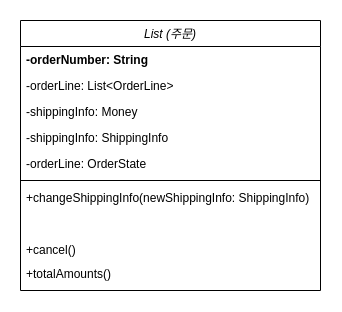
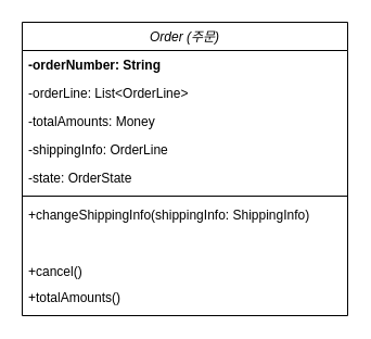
  <mxCell id="0" />
  <mxCell id="1" parent="0" />
- <mxCell id="2" value="List (주문)" style="swimlane;fontStyle=2;align=center;verticalAlign=top;childLayout=stackLayout;horizontal=1;startSize=26;horizontalStack=0;resizeParent=1;resizeLast=0;collapsible=1;marginBottom=0;rounded=0;shadow=0;strokeWidth=1;" vertex="1" parent="1"><mxGeometry x="20" y="20" width="300" height="270" as="geometry"><mxRectangle x="230" y="140" width="160" height="26" as="alternateBounds" /></mxGeometry></mxCell>
+ <mxCell id="2" value="Order (주문)" style="swimlane;fontStyle=2;align=center;verticalAlign=top;childLayout=stackLayout;horizontal=1;startSize=26;horizontalStack=0;resizeParent=1;resizeLast=0;collapsible=1;marginBottom=0;rounded=0;shadow=0;strokeWidth=1;" vertex="1" parent="1"><mxGeometry x="20" y="20" width="300" height="270" as="geometry"><mxRectangle x="230" y="140" width="160" height="26" as="alternateBounds" /></mxGeometry></mxCell>
  <mxCell id="3" value="-orderNumber: String" style="text;align=left;verticalAlign=top;spacingLeft=4;spacingRight=4;overflow=hidden;rotatable=0;points=[[0,0.5],[1,0.5]];portConstraint=eastwest;fontStyle=1" vertex="1" parent="2"><mxGeometry y="26" width="300" height="26" as="geometry" /></mxCell>
  <mxCell id="4" value="-orderLine: List&lt;OrderLine&gt;" style="text;align=left;verticalAlign=top;spacingLeft=4;spacingRight=4;overflow=hidden;rotatable=0;points=[[0,0.5],[1,0.5]];portConstraint=eastwest;" vertex="1" parent="2"><mxGeometry y="52" width="300" height="26" as="geometry" /></mxCell>
- <mxCell id="5" value="-shippingInfo: Money" style="text;align=left;verticalAlign=top;spacingLeft=4;spacingRight=4;overflow=hidden;rotatable=0;points=[[0,0.5],[1,0.5]];portConstraint=eastwest;rounded=0;shadow=0;html=0;" vertex="1" parent="2"><mxGeometry y="78" width="300" height="26" as="geometry" /></mxCell>
- <mxCell id="6" value="-shippingInfo: ShippingInfo" style="text;align=left;verticalAlign=top;spacingLeft=4;spacingRight=4;overflow=hidden;rotatable=0;points=[[0,0.5],[1,0.5]];portConstraint=eastwest;rounded=0;shadow=0;html=0;" vertex="1" parent="2"><mxGeometry y="104" width="300" height="26" as="geometry" /></mxCell>
- <mxCell id="7" value="-orderLine: OrderState" style="text;align=left;verticalAlign=top;spacingLeft=4;spacingRight=4;overflow=hidden;rotatable=0;points=[[0,0.5],[1,0.5]];portConstraint=eastwest;" vertex="1" parent="2"><mxGeometry y="130" width="300" height="26" as="geometry" /></mxCell>
+ <mxCell id="5" value="-totalAmounts: Money" style="text;align=left;verticalAlign=top;spacingLeft=4;spacingRight=4;overflow=hidden;rotatable=0;points=[[0,0.5],[1,0.5]];portConstraint=eastwest;rounded=0;shadow=0;html=0;" vertex="1" parent="2"><mxGeometry y="78" width="300" height="26" as="geometry" /></mxCell>
+ <mxCell id="6" value="-shippingInfo: OrderLine" style="text;align=left;verticalAlign=top;spacingLeft=4;spacingRight=4;overflow=hidden;rotatable=0;points=[[0,0.5],[1,0.5]];portConstraint=eastwest;rounded=0;shadow=0;html=0;" vertex="1" parent="2"><mxGeometry y="104" width="300" height="26" as="geometry" /></mxCell>
+ <mxCell id="7" value="-state: OrderState" style="text;align=left;verticalAlign=top;spacingLeft=4;spacingRight=4;overflow=hidden;rotatable=0;points=[[0,0.5],[1,0.5]];portConstraint=eastwest;" vertex="1" parent="2"><mxGeometry y="130" width="300" height="26" as="geometry" /></mxCell>
  <mxCell id="8" value="" style="line;html=1;strokeWidth=1;align=left;verticalAlign=middle;spacingTop=-1;spacingLeft=3;spacingRight=3;rotatable=0;labelPosition=right;points=[];portConstraint=eastwest;" vertex="1" parent="2"><mxGeometry y="156" width="300" height="8" as="geometry" /></mxCell>
- <mxCell id="9" value="+changeShippingInfo(newShippingInfo: ShippingInfo)" style="text;align=left;verticalAlign=top;spacingLeft=4;spacingRight=4;overflow=hidden;rotatable=0;points=[[0,0.5],[1,0.5]];portConstraint=eastwest;" vertex="1" parent="2"><mxGeometry y="164" width="300" height="26" as="geometry" /></mxCell>
+ <mxCell id="9" value="+changeShippingInfo(shippingInfo: ShippingInfo)" style="text;align=left;verticalAlign=top;spacingLeft=4;spacingRight=4;overflow=hidden;rotatable=0;points=[[0,0.5],[1,0.5]];portConstraint=eastwest;" vertex="1" parent="2"><mxGeometry y="164" width="300" height="26" as="geometry" /></mxCell>
  <mxCell id="10" value="+cancel()" style="text;align=left;verticalAlign=top;spacingLeft=4;spacingRight=4;overflow=hidden;rotatable=0;points=[[0,0.5],[1,0.5]];portConstraint=eastwest;" vertex="1" parent="1"><mxGeometry x="20" y="236" width="300" height="26" as="geometry" /></mxCell>
  <mxCell id="11" value="+totalAmounts()" style="text;align=left;verticalAlign=top;spacingLeft=4;spacingRight=4;overflow=hidden;rotatable=0;points=[[0,0.5],[1,0.5]];portConstraint=eastwest;" vertex="1" parent="1"><mxGeometry x="20" y="260" width="300" height="26" as="geometry" /></mxCell>
